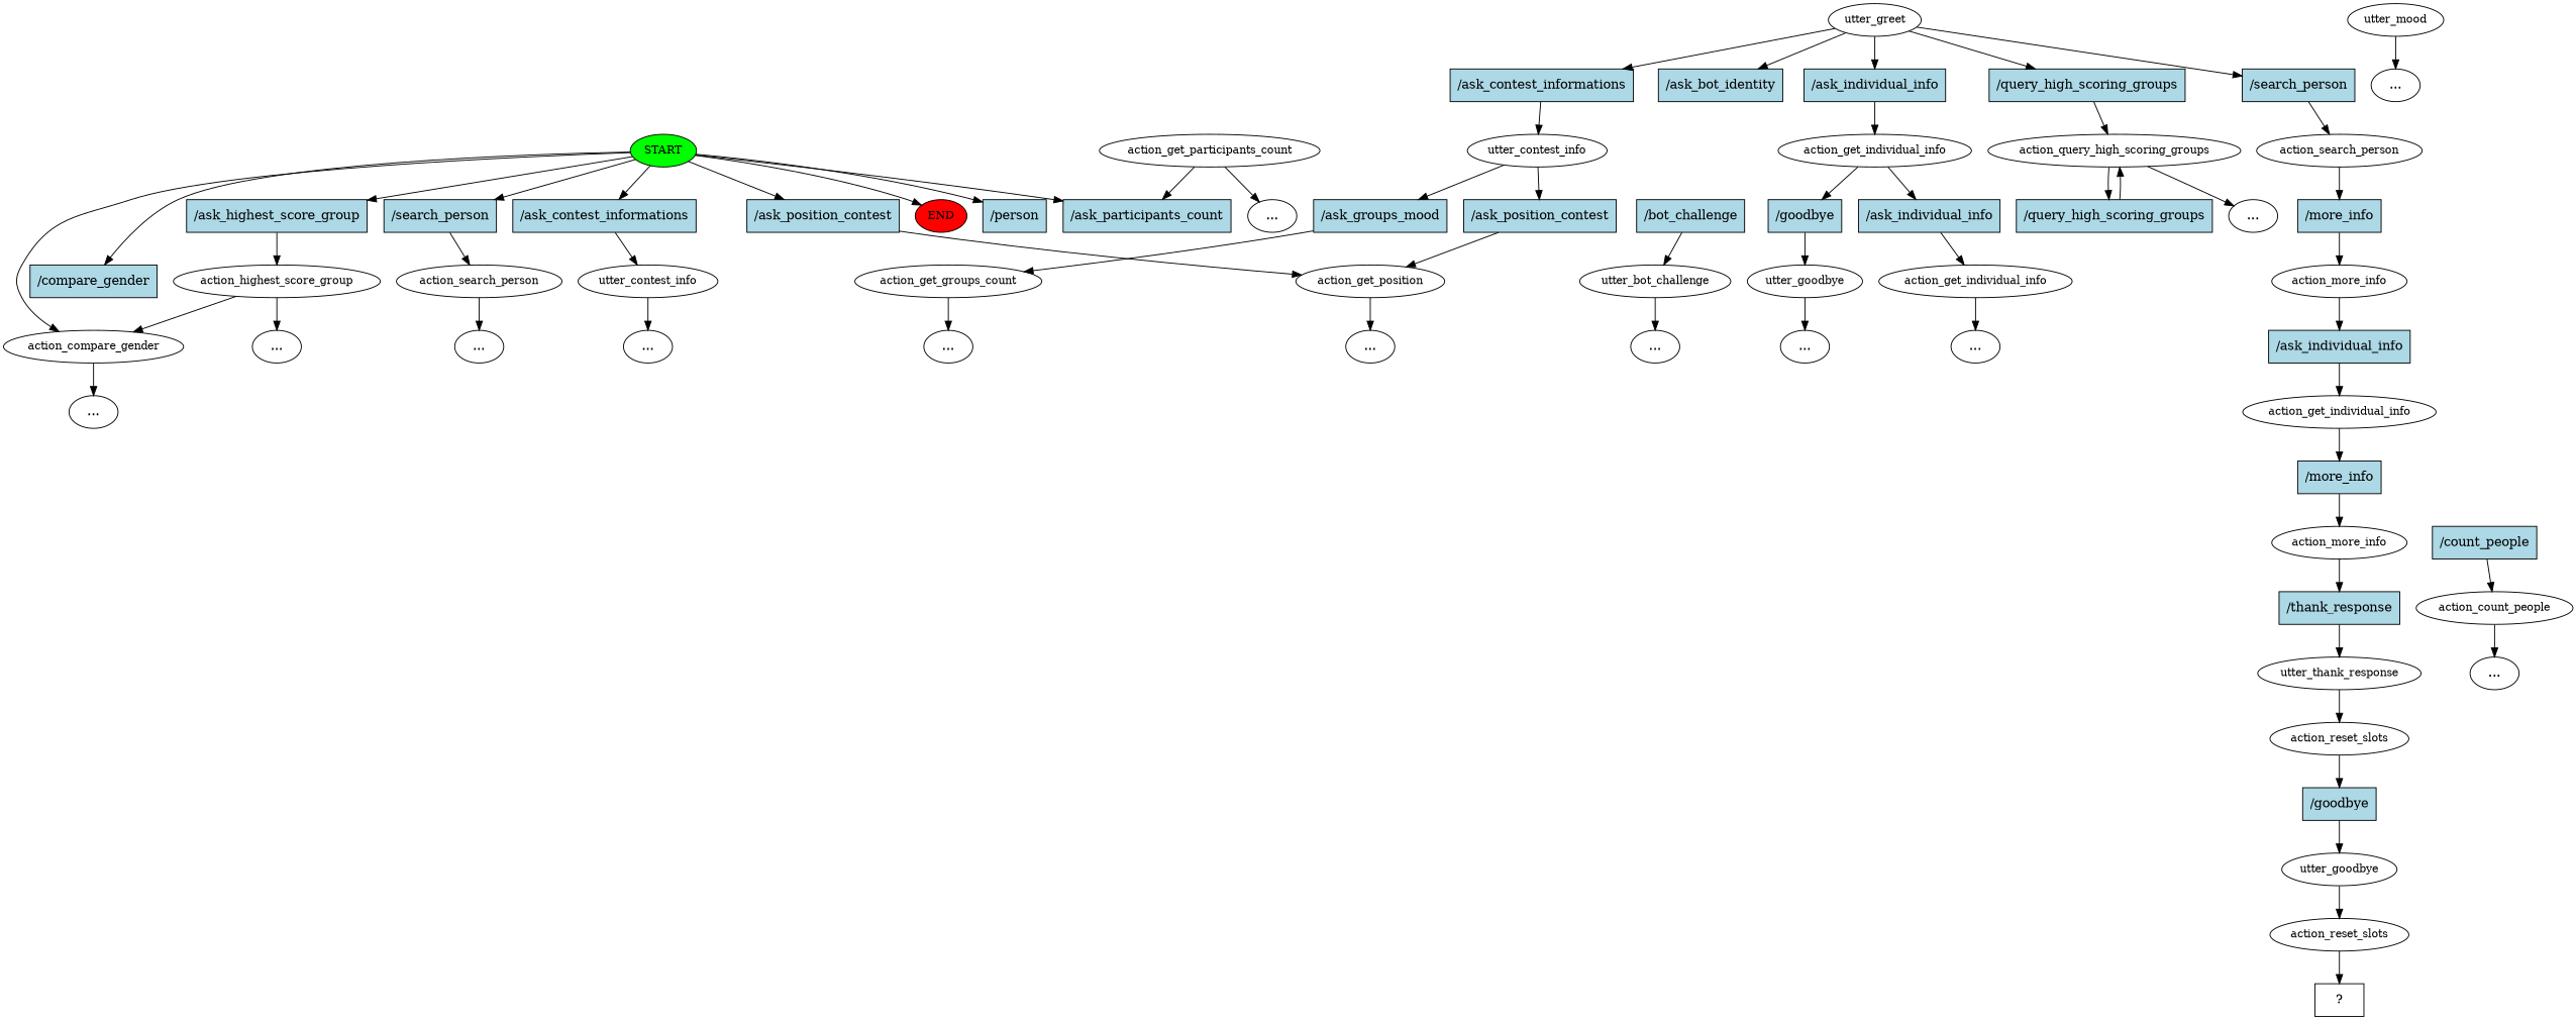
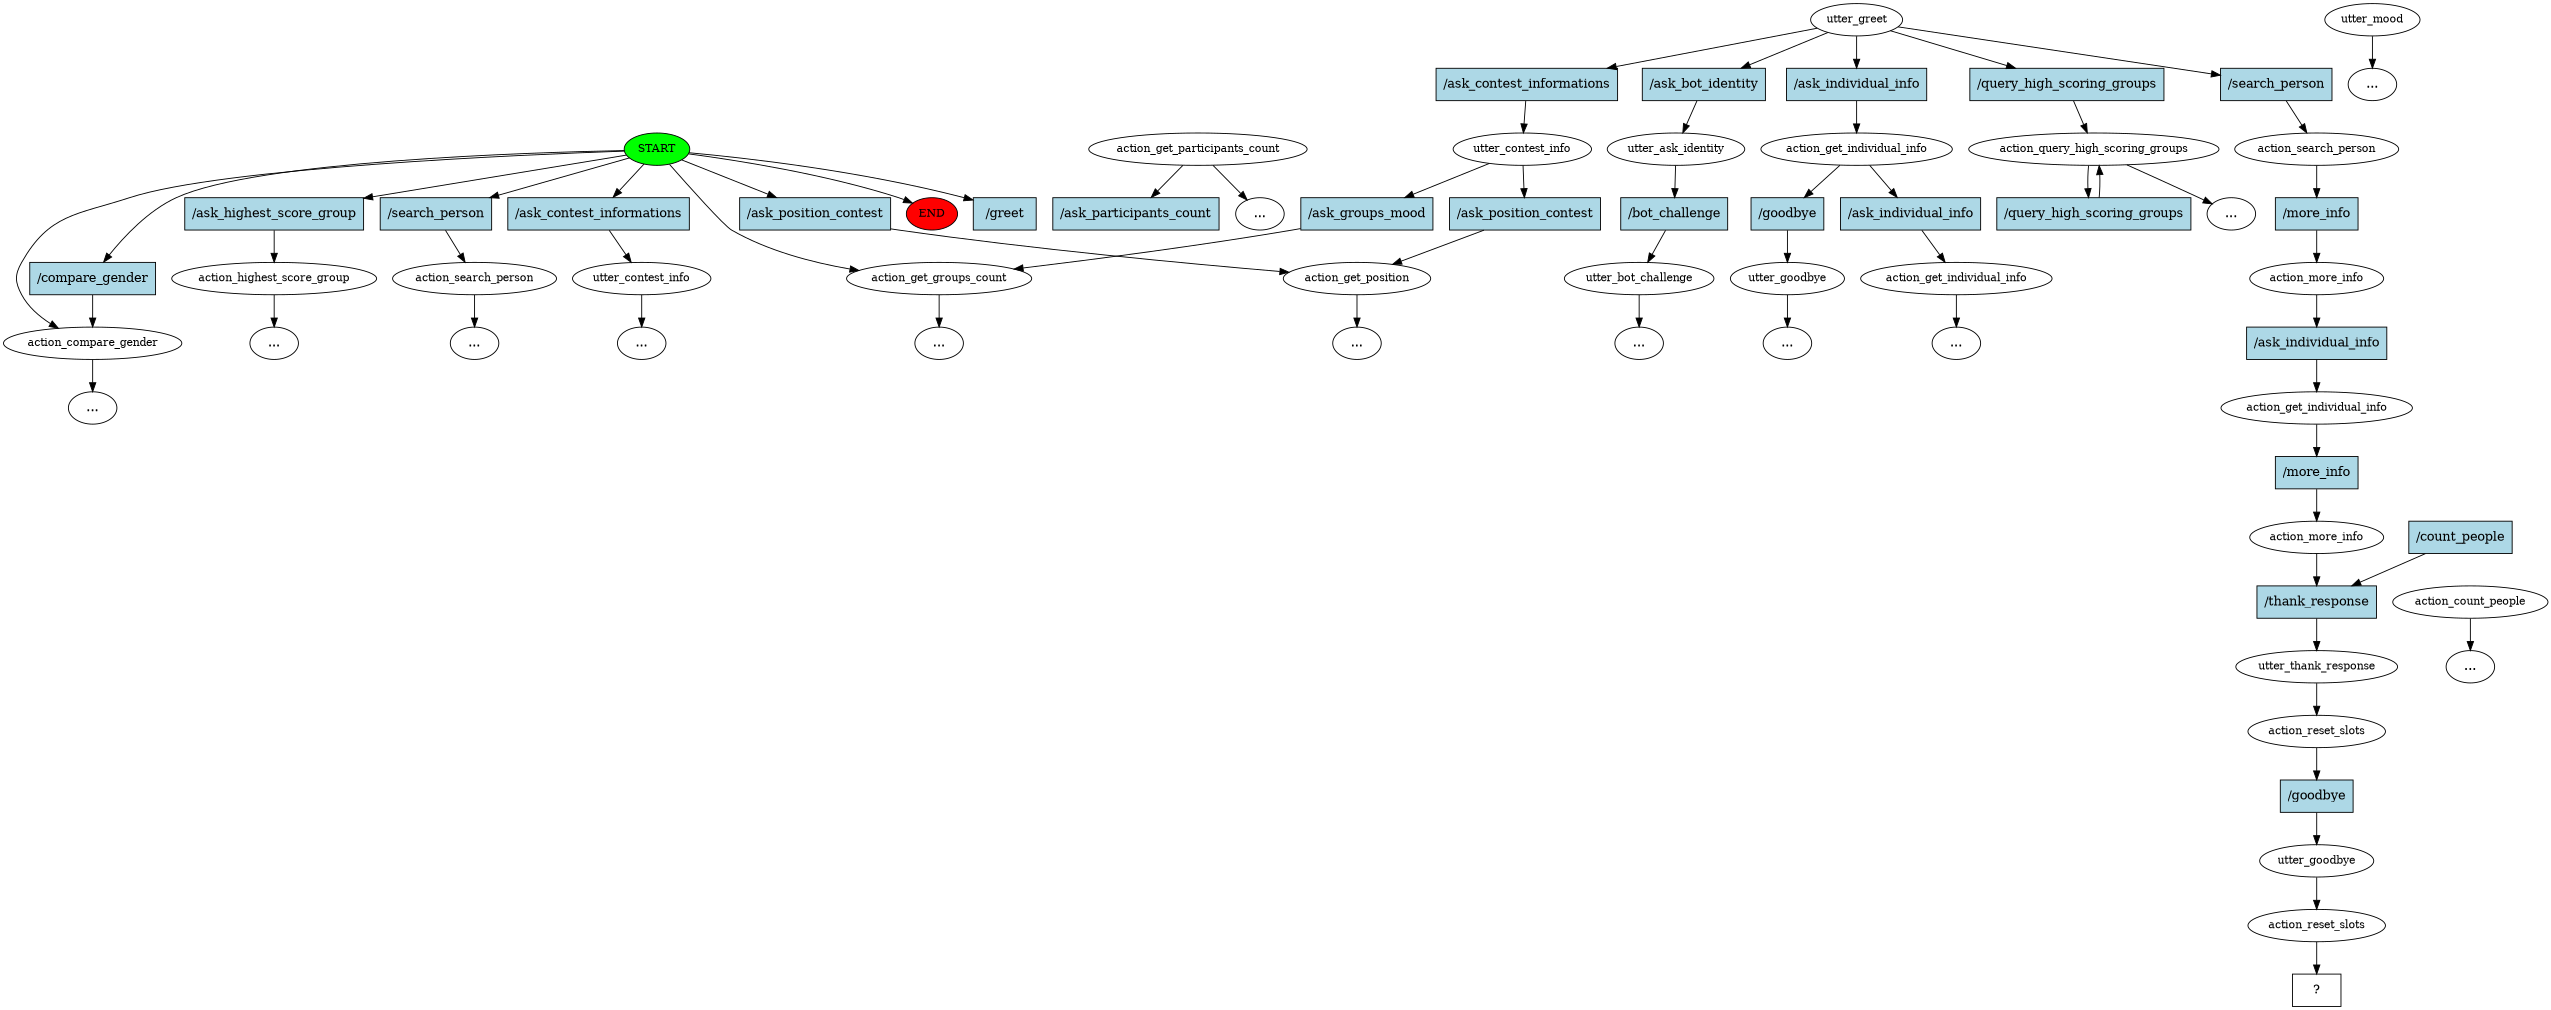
  digraph {
    n1 [fillcolor=green fontsize=12 label=START style=filled]
    n2 [fillcolor=red fontsize=12 label=END style=filled]
-   n3 [fillcolor=lightblue label="/person" shape=rect style=filled]
+   n3 [fillcolor=lightblue label="/greet" shape=rect style=filled]
    n4 [fillcolor=lightblue label="/compare_gender" shape=rect style=filled]
    n5 [fillcolor=lightblue label="/search_person" shape=rect style=filled]
    n6 [fillcolor=lightblue label="/ask_participants_count" shape=rect style=filled]
    n7 [fillcolor=lightblue label="/ask_highest_score_group" shape=rect style=filled]
    n8 [fillcolor=lightblue label="/ask_contest_informations" shape=rect style=filled]
    n9 [fillcolor=lightblue label="/ask_position_contest" shape=rect style=filled]
    n10 [fontsize=12 label=action_compare_gender]
    n11 [fillcolor=lightblue label="/count_people" shape=rect style=filled]
    n12 [fontsize=12 label=action_count_people]
    n13 [fontsize=12 label=action_search_person]
    n14 [fontsize=12 label=action_highest_score_group]
    n15 [fontsize=12 label=utter_contest_info]
    n16 [fontsize=12 label=action_get_position]
    n17 [fontsize=12 label=utter_greet]
    n18 [fillcolor=lightblue label="/ask_bot_identity" shape=rect style=filled]
    n19 [fillcolor=lightblue label="/ask_individual_info" shape=rect style=filled]
    n20 [fillcolor=lightblue label="/ask_contest_informations" shape=rect style=filled]
    n21 [fillcolor=lightblue label="/query_high_scoring_groups" shape=rect style=filled]
    n22 [fillcolor=lightblue label="/search_person" shape=rect style=filled]
+   n23 [fontsize=12 label=utter_ask_identity]
    n24 [fontsize=12 label=action_get_individual_info]
    n25 [fontsize=12 label=utter_contest_info]
    n26 [fontsize=12 label=action_query_high_scoring_groups]
    n27 [fontsize=12 label=action_search_person]
    n28 [fillcolor=lightblue label="/bot_challenge" shape=rect style=filled]
    n29 [fontsize=12 label=utter_bot_challenge]
    n30 [label="..."]
    n31 [label="..."]
    n32 [label="..."]
    n33 [label="..."]
    n34 [fillcolor=lightblue label="/ask_individual_info" shape=rect style=filled]
    n35 [fillcolor=lightblue label="/goodbye" shape=rect style=filled]
    n36 [fontsize=12 label=action_get_individual_info]
    n37 [fontsize=12 label=utter_goodbye]
    n38 [fontsize=12 label=utter_mood]
    n39 [label="..."]
    n40 [fillcolor=lightblue label="/ask_groups_mood" shape=rect style=filled]
    n41 [fillcolor=lightblue label="/ask_position_contest" shape=rect style=filled]
    n42 [fontsize=12 label=action_get_groups_count]
    n43 [label="..."]
    n44 [fontsize=12 label=action_get_participants_count]
    n45 [label="..."]
    n46 [label="..."]
    n47 [label="..."]
    n48 [label="..."]
    n49 [label="..."]
    n50 [label="..."]
    n51 [label="..."]
    n52 [fillcolor=lightblue label="/query_high_scoring_groups" shape=rect style=filled]
    n53 [fillcolor=lightblue label="/more_info" shape=rect style=filled]
    n54 [fontsize=12 label=action_more_info]
    n55 [fillcolor=lightblue label="/ask_individual_info" shape=rect style=filled]
    n56 [fontsize=12 label=action_get_individual_info]
    n57 [fillcolor=lightblue label="/more_info" shape=rect style=filled]
    n58 [fontsize=12 label=action_more_info]
    n59 [fillcolor=lightblue label="/thank_response" shape=rect style=filled]
    n60 [fontsize=12 label=utter_thank_response]
    n61 [fontsize=12 label=action_reset_slots]
    n62 [fillcolor=lightblue label="/goodbye" shape=rect style=filled]
    n63 [fontsize=12 label=utter_goodbye]
    n64 [fontsize=12 label=action_reset_slots]
    n65 [label="  ?  " shape=rect]
    n1 -> n2
    n1 -> n3
    n1 -> n4
    n1 -> n5
-   n1 -> n6
+   n1 -> n42
    n1 -> n7
    n1 -> n8
    n1 -> n9
    n1 -> n10
-   n14 -> n10
+   n4 -> n10
    n5 -> n13
    n7 -> n14
    n8 -> n15
    n9 -> n16
    n10 -> n32
-   n11 -> n12
+   n11 -> n59
    n12 -> n31
    n13 -> n33
    n14 -> n46
    n15 -> n47
    n16 -> n48
    n17 -> n18
    n17 -> n19
    n17 -> n20
    n17 -> n21
    n17 -> n22
+   n18 -> n23
    n19 -> n24
    n20 -> n25
    n21 -> n26
    n22 -> n27
+   n23 -> n28
    n24 -> n34
    n24 -> n35
    n25 -> n40
    n25 -> n41
    n26 -> n51
    n26 -> n52
    n27 -> n53
    n28 -> n29
    n29 -> n30
    n34 -> n36
    n35 -> n37
    n36 -> n49
    n37 -> n50
    n38 -> n39
    n40 -> n42
    n41 -> n16
    n42 -> n43
    n44 -> n6
    n44 -> n45
    n52 -> n26
    n53 -> n54
    n54 -> n55
    n55 -> n56
    n56 -> n57
    n57 -> n58
    n58 -> n59
    n59 -> n60
    n60 -> n61
    n61 -> n62
    n62 -> n63
    n63 -> n64
    n64 -> n65
  }
